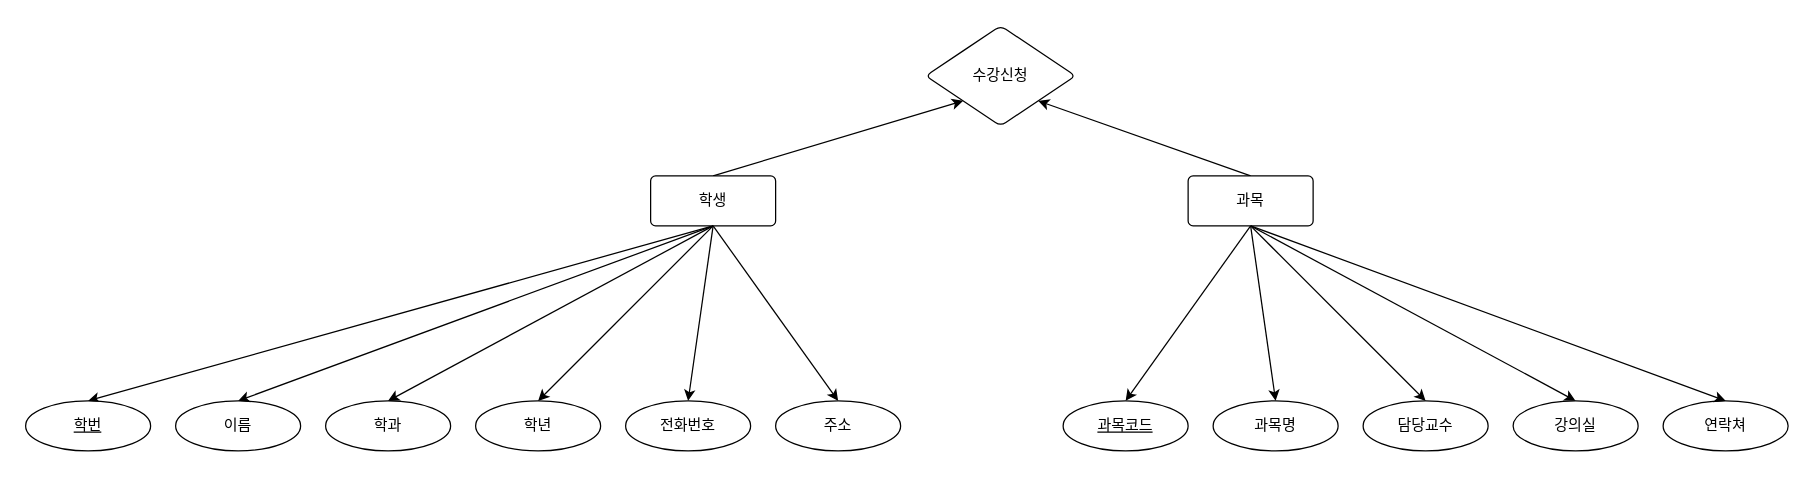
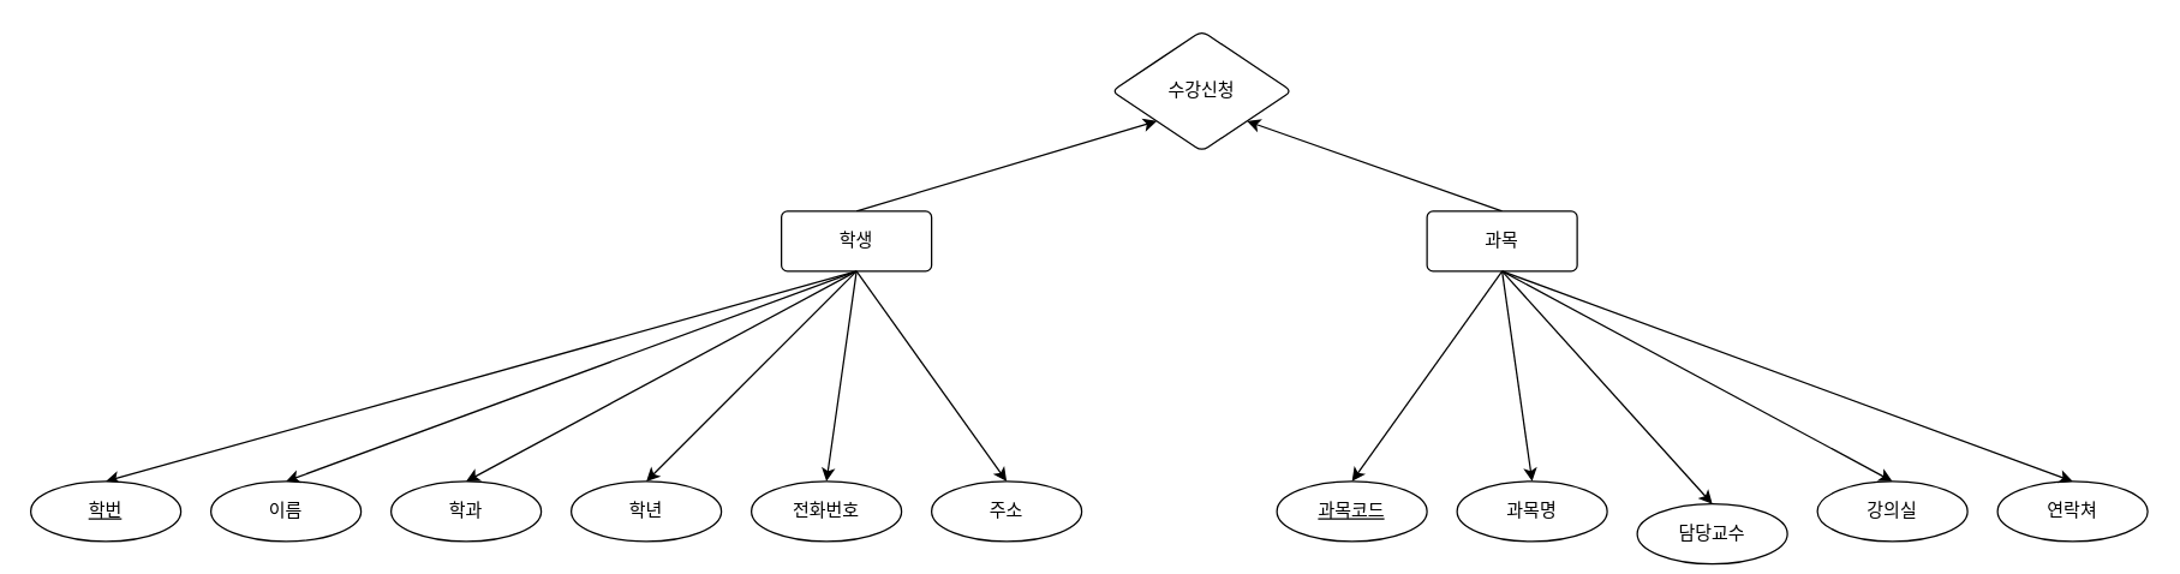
  <mxCell id="0" />
  <mxCell id="1" parent="0" />
  <mxCell id="2" style="rounded=0;orthogonalLoop=1;jettySize=auto;html=1;entryX=0.5;entryY=0;entryDx=0;entryDy=0;exitX=0.5;exitY=1;exitDx=0;exitDy=0;" edge="1" parent="1" source="4" target="6"><mxGeometry relative="1" as="geometry"><mxPoint x="270" y="180" as="sourcePoint" /><mxPoint x="70" y="320" as="targetPoint" /></mxGeometry></mxCell>
  <mxCell id="3" value="" style="rounded=0;orthogonalLoop=1;jettySize=auto;html=1;entryX=0;entryY=1;entryDx=0;entryDy=0;exitX=0.5;exitY=0;exitDx=0;exitDy=0;" edge="1" parent="1" source="4" target="28"><mxGeometry relative="1" as="geometry"><mxPoint x="650" y="160" as="targetPoint" /></mxGeometry></mxCell>
  <mxCell id="4" value="학생" style="rounded=1;arcSize=10;whiteSpace=wrap;html=1;align=center;" vertex="1" parent="1"><mxGeometry x="520" y="140" width="100" height="40" as="geometry" /></mxCell>
  <mxCell id="5" value="이름" style="ellipse;whiteSpace=wrap;html=1;align=center;" vertex="1" parent="1"><mxGeometry x="140" y="320" width="100" height="40" as="geometry" /></mxCell>
  <mxCell id="6" value="학번" style="ellipse;whiteSpace=wrap;html=1;align=center;fontStyle=4;" vertex="1" parent="1"><mxGeometry x="20" y="320" width="100" height="40" as="geometry" /></mxCell>
  <mxCell id="7" value="학과" style="ellipse;whiteSpace=wrap;html=1;align=center;" vertex="1" parent="1"><mxGeometry x="260" y="320" width="100" height="40" as="geometry" /></mxCell>
  <mxCell id="8" value="학년" style="ellipse;whiteSpace=wrap;html=1;align=center;" vertex="1" parent="1"><mxGeometry x="380" y="320" width="100" height="40" as="geometry" /></mxCell>
  <mxCell id="9" value="전화번호&lt;br&gt;" style="ellipse;whiteSpace=wrap;html=1;align=center;" vertex="1" parent="1"><mxGeometry x="500" y="320" width="100" height="40" as="geometry" /></mxCell>
  <mxCell id="10" value="주소" style="ellipse;whiteSpace=wrap;html=1;align=center;" vertex="1" parent="1"><mxGeometry x="620" y="320" width="100" height="40" as="geometry" /></mxCell>
  <mxCell id="11" style="rounded=0;orthogonalLoop=1;jettySize=auto;html=1;entryX=0.5;entryY=0;entryDx=0;entryDy=0;exitX=0.5;exitY=1;exitDx=0;exitDy=0;" edge="1" parent="1" source="4" target="5"><mxGeometry relative="1" as="geometry"><mxPoint x="230" y="190" as="sourcePoint" /><mxPoint x="80" y="250" as="targetPoint" /></mxGeometry></mxCell>
  <mxCell id="12" style="rounded=0;orthogonalLoop=1;jettySize=auto;html=1;entryX=0.5;entryY=0;entryDx=0;entryDy=0;exitX=0.5;exitY=1;exitDx=0;exitDy=0;" edge="1" parent="1" source="4" target="7"><mxGeometry relative="1" as="geometry"><mxPoint x="280" y="190" as="sourcePoint" /><mxPoint x="200" y="250" as="targetPoint" /></mxGeometry></mxCell>
  <mxCell id="13" style="rounded=0;orthogonalLoop=1;jettySize=auto;html=1;entryX=0.5;entryY=0;entryDx=0;entryDy=0;exitX=0.5;exitY=1;exitDx=0;exitDy=0;" edge="1" parent="1" source="4" target="9"><mxGeometry relative="1" as="geometry"><mxPoint x="480" y="160" as="sourcePoint" /><mxPoint x="520" y="220" as="targetPoint" /></mxGeometry></mxCell>
  <mxCell id="14" style="rounded=0;orthogonalLoop=1;jettySize=auto;html=1;entryX=0.5;entryY=0;entryDx=0;entryDy=0;exitX=0.5;exitY=1;exitDx=0;exitDy=0;" edge="1" parent="1" source="4" target="10"><mxGeometry relative="1" as="geometry"><mxPoint x="570" y="160" as="sourcePoint" /><mxPoint x="610" y="220" as="targetPoint" /></mxGeometry></mxCell>
  <mxCell id="15" style="rounded=0;orthogonalLoop=1;jettySize=auto;html=1;entryX=0.5;entryY=0;entryDx=0;entryDy=0;exitX=0.5;exitY=1;exitDx=0;exitDy=0;" edge="1" parent="1" source="4" target="8"><mxGeometry relative="1" as="geometry"><mxPoint x="350" y="180" as="sourcePoint" /><mxPoint x="390" y="240" as="targetPoint" /></mxGeometry></mxCell>
  <mxCell id="16" style="rounded=0;orthogonalLoop=1;jettySize=auto;html=1;entryX=0.5;entryY=0;entryDx=0;entryDy=0;exitX=0.5;exitY=1;exitDx=0;exitDy=0;" edge="1" source="18" target="20" parent="1"><mxGeometry relative="1" as="geometry"><mxPoint x="1100" y="180" as="sourcePoint" /></mxGeometry></mxCell>
  <mxCell id="17" style="rounded=0;orthogonalLoop=1;jettySize=auto;html=1;exitX=0.5;exitY=0;exitDx=0;exitDy=0;entryX=1;entryY=1;entryDx=0;entryDy=0;" edge="1" parent="1" source="18" target="28"><mxGeometry relative="1" as="geometry" /></mxCell>
  <mxCell id="18" value="과목" style="rounded=1;arcSize=10;whiteSpace=wrap;html=1;align=center;" vertex="1" parent="1"><mxGeometry x="950" y="140" width="100" height="40" as="geometry" /></mxCell>
  <mxCell id="19" value="과목명" style="ellipse;whiteSpace=wrap;html=1;align=center;" vertex="1" parent="1"><mxGeometry x="970" y="320" width="100" height="40" as="geometry" /></mxCell>
  <mxCell id="20" value="과목코드" style="ellipse;whiteSpace=wrap;html=1;align=center;fontStyle=4;" vertex="1" parent="1"><mxGeometry x="850" y="320" width="100" height="40" as="geometry" /></mxCell>
- <mxCell id="21" value="담당교수" style="ellipse;whiteSpace=wrap;html=1;align=center;" vertex="1" parent="1"><mxGeometry x="1090" y="320" width="100" height="40" as="geometry" /></mxCell>
+ <mxCell id="21" value="담당교수" style="ellipse;whiteSpace=wrap;html=1;align=center;" vertex="1" parent="1"><mxGeometry x="1090" y="335" width="100" height="40" as="geometry" /></mxCell>
  <mxCell id="22" value="강의실" style="ellipse;whiteSpace=wrap;html=1;align=center;" vertex="1" parent="1"><mxGeometry x="1210" y="320" width="100" height="40" as="geometry" /></mxCell>
  <mxCell id="23" value="연락쳐" style="ellipse;whiteSpace=wrap;html=1;align=center;" vertex="1" parent="1"><mxGeometry x="1330" y="320" width="100" height="40" as="geometry" /></mxCell>
  <mxCell id="24" style="rounded=0;orthogonalLoop=1;jettySize=auto;html=1;entryX=0.5;entryY=0;entryDx=0;entryDy=0;exitX=0.5;exitY=1;exitDx=0;exitDy=0;" edge="1" source="18" target="19" parent="1"><mxGeometry relative="1" as="geometry"><mxPoint x="1060" y="190" as="sourcePoint" /><mxPoint x="910" y="250" as="targetPoint" /></mxGeometry></mxCell>
  <mxCell id="25" style="rounded=0;orthogonalLoop=1;jettySize=auto;html=1;entryX=0.5;entryY=0;entryDx=0;entryDy=0;exitX=0.5;exitY=1;exitDx=0;exitDy=0;" edge="1" source="18" target="21" parent="1"><mxGeometry relative="1" as="geometry"><mxPoint x="1110" y="190" as="sourcePoint" /><mxPoint x="1030" y="250" as="targetPoint" /></mxGeometry></mxCell>
  <mxCell id="26" style="rounded=0;orthogonalLoop=1;jettySize=auto;html=1;entryX=0.5;entryY=0;entryDx=0;entryDy=0;exitX=0.5;exitY=1;exitDx=0;exitDy=0;" edge="1" source="18" target="23" parent="1"><mxGeometry relative="1" as="geometry"><mxPoint x="1310" y="160" as="sourcePoint" /><mxPoint x="1350" y="220" as="targetPoint" /></mxGeometry></mxCell>
  <mxCell id="27" style="rounded=0;orthogonalLoop=1;jettySize=auto;html=1;entryX=0.5;entryY=0;entryDx=0;entryDy=0;exitX=0.5;exitY=1;exitDx=0;exitDy=0;" edge="1" source="18" target="22" parent="1"><mxGeometry relative="1" as="geometry"><mxPoint x="1180" y="180" as="sourcePoint" /><mxPoint x="1220" y="240" as="targetPoint" /></mxGeometry></mxCell>
  <mxCell id="28" value="수강신청" style="rhombus;whiteSpace=wrap;html=1;rounded=1;arcSize=10;" vertex="1" parent="1"><mxGeometry x="740" width="120" height="80" as="geometry" y="20" /></mxCell>
